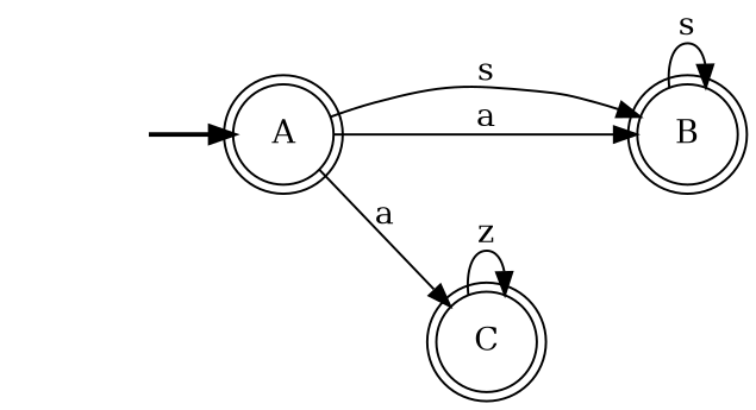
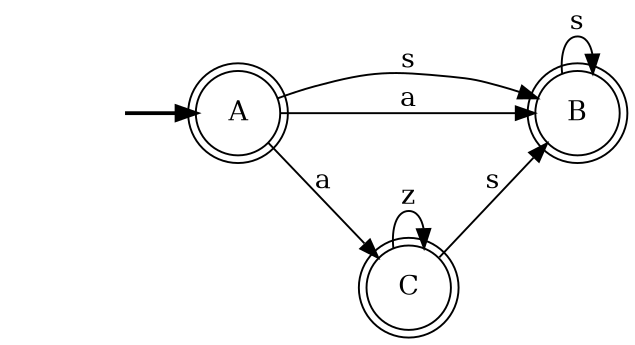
  digraph {
    rankdir=LR
    node [shape=doublecircle]
    fake [style=invisible shape=""]
    A [root=true]
    B
    C
    fake -> A [style=bold]
    A -> B [label=s]
    A -> B [label=a]
    A -> C [label=a]
    B -> B [label=s]
+   C -> B [label=s]
    C -> C [label=z]
  }
